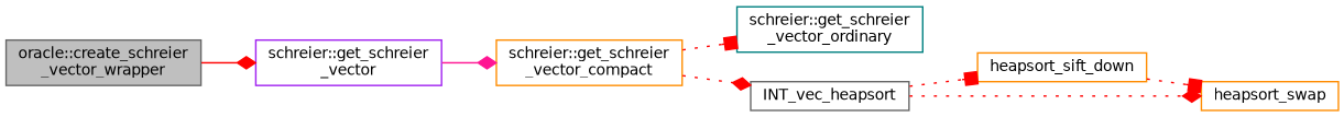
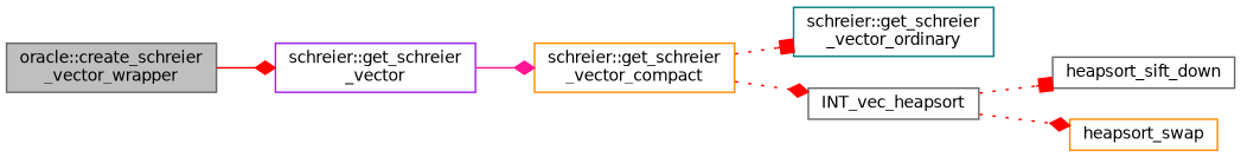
  digraph {
    rankdir=LR
    node [color=darkorange fillcolor=white fontname=Helvetica fontsize=10 shape=record style=filled]
    edge [arrowhead=diamond color=red fontname=Helvetica fontsize=10 labelfontname=Helvetica labelfontsize=10 style=dotted]
    n1 [color=gray40 fillcolor=grey75 fontcolor=black height=0.2 label="oracle::create_schreier\l_vector_wrapper" width=0.4]
    n2 [color=purple height=0.2 label="schreier::get_schreier\l_vector" width=0.4]
    n3 [height=0.2 label="schreier::get_schreier\l_vector_compact" width=0.4]
    n4 [color=teal height=0.2 label="schreier::get_schreier\l_vector_ordinary" width=0.4]
    n5 [color=gray40 height=0.2 label=INT_vec_heapsort width=0.4]
-   n6 [height=0.2 label=heapsort_sift_down width=0.4]
+   n6 [color=gray40 height=0.2 label=heapsort_sift_down width=0.4]
    n7 [height=0.2 label=heapsort_swap width=0.4]
    n1 -> n2 [style=solid]
    n2 -> n3 [color=deeppink style=solid]
    n3 -> n4 [arrowhead=box]
    n3 -> n5
    n5 -> n6 [arrowhead=box]
    n5 -> n7
-   n6 -> n7 [arrowhead=box]
  }
